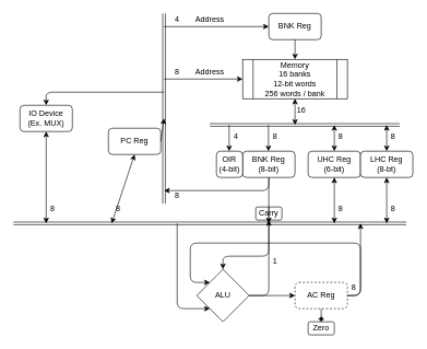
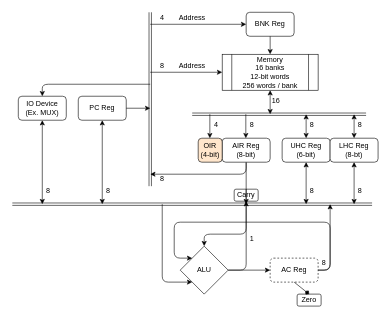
  <mxCell id="0" />
  <mxCell id="1" parent="0" />
  <mxCell id="2" value="ALU" style="rhombus;whiteSpace=wrap;html=1;" parent="1" vertex="1"><mxGeometry x="300" y="410" width="80" height="80" as="geometry" /></mxCell>
  <mxCell id="3" value="" style="endArrow=classic;html=1;rounded=1;exitX=1;exitY=0.5;exitDx=0;exitDy=0;entryX=0;entryY=0;entryDx=0;entryDy=0;curved=0;" parent="1" source="7" target="2" edge="1"><mxGeometry width="50" height="50" relative="1" as="geometry"><mxPoint x="270" y="410" as="sourcePoint" /><mxPoint x="460" y="430" as="targetPoint" /><Array as="points"><mxPoint x="550" y="450" /><mxPoint x="550" y="370" /><mxPoint x="290" y="370" /><mxPoint x="290" y="430" /></Array></mxGeometry></mxCell>
  <mxCell id="4" value="Carry" style="rounded=1;whiteSpace=wrap;html=1;" parent="1" vertex="1"><mxGeometry x="390" y="315" width="40" height="20" as="geometry" /></mxCell>
  <mxCell id="5" value="" style="endArrow=classic;html=1;rounded=1;entryX=0.5;entryY=1;entryDx=0;entryDy=0;exitX=1;exitY=0.5;exitDx=0;exitDy=0;curved=0;" parent="1" source="2" target="4" edge="1"><mxGeometry width="50" height="50" relative="1" as="geometry"><mxPoint x="410" y="460" as="sourcePoint" /><mxPoint x="460" y="410" as="targetPoint" /><Array as="points"><mxPoint x="410" y="450" /></Array></mxGeometry></mxCell>
  <mxCell id="6" value="" style="endArrow=classic;html=1;rounded=1;entryX=0.5;entryY=0;entryDx=0;entryDy=0;exitX=0.5;exitY=0;exitDx=0;exitDy=0;curved=0;" parent="1" source="4" target="2" edge="1"><mxGeometry width="50" height="50" relative="1" as="geometry"><mxPoint x="410" y="460" as="sourcePoint" /><mxPoint x="460" y="410" as="targetPoint" /><Array as="points"><mxPoint x="410" y="390" /><mxPoint x="340" y="390" /></Array></mxGeometry></mxCell>
  <mxCell id="7" value="AC Reg" style="rounded=1;whiteSpace=wrap;html=1;dashed=1;" parent="1" vertex="1"><mxGeometry x="450" y="430" width="80" height="40" as="geometry" /></mxCell>
  <mxCell id="8" value="" style="endArrow=classic;html=1;rounded=0;exitX=1;exitY=0.5;exitDx=0;exitDy=0;entryX=0;entryY=0.5;entryDx=0;entryDy=0;" parent="1" source="2" target="7" edge="1"><mxGeometry width="50" height="50" relative="1" as="geometry"><mxPoint x="410" y="460" as="sourcePoint" /><mxPoint x="460" y="410" as="targetPoint" /></mxGeometry></mxCell>
  <mxCell id="9" value="" style="shape=link;html=1;rounded=0;" parent="1" edge="1"><mxGeometry width="100" relative="1" as="geometry"><mxPoint x="20" y="340" as="sourcePoint" /><mxPoint x="620" y="340" as="targetPoint" /></mxGeometry></mxCell>
  <mxCell id="10" value="" style="endArrow=classic;html=1;rounded=1;entryX=0;entryY=1;entryDx=0;entryDy=0;curved=0;" parent="1" target="2" edge="1"><mxGeometry width="50" height="50" relative="1" as="geometry"><mxPoint x="270" y="340" as="sourcePoint" /><mxPoint x="290" y="470" as="targetPoint" /><Array as="points"><mxPoint x="270" y="470" /></Array></mxGeometry></mxCell>
  <mxCell id="11" value="" style="endArrow=classic;html=1;rounded=1;exitX=1;exitY=0.5;exitDx=0;exitDy=0;curved=0;" parent="1" source="7" edge="1"><mxGeometry width="50" height="50" relative="1" as="geometry"><mxPoint x="390" y="400" as="sourcePoint" /><mxPoint x="550" y="340" as="targetPoint" /><Array as="points"><mxPoint x="550" y="450" /></Array></mxGeometry></mxCell>
  <mxCell id="12" value="UHC Reg&lt;br&gt;(6-bit)" style="rounded=1;whiteSpace=wrap;html=1;" parent="1" vertex="1"><mxGeometry x="470" y="230" width="80" height="40" as="geometry" /></mxCell>
  <mxCell id="13" value="Memory&lt;div&gt;16 banks&lt;/div&gt;&lt;div&gt;12-bit words&lt;/div&gt;&lt;div&gt;256 words / bank&lt;/div&gt;" style="shape=process;whiteSpace=wrap;html=1;backgroundOutline=1;" parent="1" vertex="1"><mxGeometry x="370" y="90" width="160" height="60" as="geometry" /></mxCell>
- <mxCell id="14" value="PC Reg" style="rounded=1;whiteSpace=wrap;html=1;" parent="1" vertex="1"><mxGeometry x="165" y="195" width="80" height="40" as="geometry" /></mxCell>
+ <mxCell id="14" value="PC Reg" style="rounded=1;whiteSpace=wrap;html=1;" parent="1" vertex="1"><mxGeometry x="130" y="160" width="80" height="40" as="geometry" /></mxCell>
  <mxCell id="15" value="LHC Reg&lt;div&gt;(8-bt)&lt;/div&gt;" style="rounded=1;whiteSpace=wrap;html=1;" parent="1" vertex="1"><mxGeometry x="550" y="230" width="80" height="40" as="geometry" /></mxCell>
  <mxCell id="16" value="" style="shape=link;html=1;rounded=0;" parent="1" edge="1"><mxGeometry width="100" relative="1" as="geometry"><mxPoint x="250" y="310" as="sourcePoint" /><mxPoint x="250" y="20" as="targetPoint" /></mxGeometry></mxCell>
  <mxCell id="17" value="" style="endArrow=classic;html=1;rounded=0;" parent="1" target="13" edge="1"><mxGeometry width="50" height="50" relative="1" as="geometry"><mxPoint x="250" y="120" as="sourcePoint" /><mxPoint x="420" y="80" as="targetPoint" /></mxGeometry></mxCell>
  <mxCell id="18" value="8" style="text;html=1;align=center;verticalAlign=middle;whiteSpace=wrap;rounded=0;" parent="1" vertex="1"><mxGeometry x="260" y="102.5" width="20" height="15" as="geometry" /></mxCell>
  <mxCell id="19" value="" style="endArrow=classic;html=1;rounded=0;exitX=1;exitY=0.5;exitDx=0;exitDy=0;" parent="1" source="14" edge="1"><mxGeometry width="50" height="50" relative="1" as="geometry"><mxPoint x="280" y="220" as="sourcePoint" /><mxPoint x="250" y="180" as="targetPoint" /></mxGeometry></mxCell>
  <mxCell id="20" value="16" style="text;html=1;align=center;verticalAlign=middle;whiteSpace=wrap;rounded=0;" parent="1" vertex="1"><mxGeometry x="450" y="160" width="20" height="15" as="geometry" /></mxCell>
  <mxCell id="21" value="" style="endArrow=classic;html=1;rounded=1;exitX=0.25;exitY=1;exitDx=0;exitDy=0;curved=0;" parent="1" edge="1"><mxGeometry width="50" height="50" relative="1" as="geometry"><mxPoint x="410" y="270" as="sourcePoint" /><mxPoint x="250" y="290" as="targetPoint" /><Array as="points"><mxPoint x="410" y="290" /></Array></mxGeometry></mxCell>
  <mxCell id="22" value="" style="endArrow=classic;startArrow=classic;html=1;rounded=0;entryX=0.5;entryY=1;entryDx=0;entryDy=0;" parent="1" target="12" edge="1"><mxGeometry width="50" height="50" relative="1" as="geometry"><mxPoint x="510" y="340" as="sourcePoint" /><mxPoint x="430" y="280" as="targetPoint" /></mxGeometry></mxCell>
  <mxCell id="23" value="" style="endArrow=classic;startArrow=classic;html=1;rounded=0;entryX=0.5;entryY=1;entryDx=0;entryDy=0;" parent="1" target="15" edge="1"><mxGeometry width="50" height="50" relative="1" as="geometry"><mxPoint x="590" y="340" as="sourcePoint" /><mxPoint x="430" y="280" as="targetPoint" /></mxGeometry></mxCell>
  <mxCell id="24" value="" style="endArrow=classic;startArrow=classic;html=1;rounded=0;entryX=0.5;entryY=1;entryDx=0;entryDy=0;" parent="1" target="14" edge="1"><mxGeometry width="50" height="50" relative="1" as="geometry"><mxPoint x="170" y="340" as="sourcePoint" /><mxPoint x="430" y="280" as="targetPoint" /></mxGeometry></mxCell>
  <mxCell id="25" value="8" style="text;html=1;align=center;verticalAlign=middle;whiteSpace=wrap;rounded=0;" parent="1" vertex="1"><mxGeometry x="170" y="310" width="20" height="15" as="geometry" /></mxCell>
  <mxCell id="26" value="8" style="text;html=1;align=center;verticalAlign=middle;whiteSpace=wrap;rounded=0;" parent="1" vertex="1"><mxGeometry x="510" y="310" width="20" height="15" as="geometry" /></mxCell>
  <mxCell id="27" value="8" style="text;html=1;align=center;verticalAlign=middle;whiteSpace=wrap;rounded=0;" parent="1" vertex="1"><mxGeometry x="590" y="310" width="20" height="15" as="geometry" /></mxCell>
  <mxCell id="28" value="8" style="text;html=1;align=center;verticalAlign=middle;whiteSpace=wrap;rounded=0;" parent="1" vertex="1"><mxGeometry x="530" y="430" width="20" height="15" as="geometry" /></mxCell>
  <mxCell id="29" value="1" style="text;html=1;align=center;verticalAlign=middle;whiteSpace=wrap;rounded=0;" parent="1" vertex="1"><mxGeometry x="410" y="390" width="20" height="15" as="geometry" /></mxCell>
- <mxCell id="30" value="Zero" style="rounded=1;whiteSpace=wrap;html=1;" parent="1" vertex="1"><mxGeometry x="470" y="490" width="40" height="20" as="geometry" /></mxCell>
+ <mxCell id="30" value="Zero" style="rounded=1;whiteSpace=wrap;html=1;" parent="1" vertex="1"><mxGeometry x="495" y="490" width="40" height="20" as="geometry" /></mxCell>
  <mxCell id="31" value="" style="endArrow=diamond;html=1;rounded=0;entryX=0.5;entryY=0;entryDx=0;entryDy=0;exitX=0.5;exitY=1;exitDx=0;exitDy=0;" parent="1" source="7" target="30" edge="1"><mxGeometry width="50" height="50" relative="1" as="geometry"><mxPoint x="390" y="370" as="sourcePoint" /><mxPoint x="440" y="320" as="targetPoint" /></mxGeometry></mxCell>
  <mxCell id="32" value="" style="shape=link;html=1;rounded=0;" parent="1" edge="1"><mxGeometry width="100" relative="1" as="geometry"><mxPoint x="320" y="190" as="sourcePoint" /><mxPoint x="610" y="190" as="targetPoint" /></mxGeometry></mxCell>
  <mxCell id="33" value="8" style="text;html=1;align=center;verticalAlign=middle;whiteSpace=wrap;rounded=0;" parent="1" vertex="1"><mxGeometry x="410" y="200" width="20" height="15" as="geometry" /></mxCell>
  <mxCell id="34" value="8" style="text;html=1;align=center;verticalAlign=middle;whiteSpace=wrap;rounded=0;" parent="1" vertex="1"><mxGeometry x="510" y="200" width="20" height="15" as="geometry" /></mxCell>
  <mxCell id="35" value="8" style="text;html=1;align=center;verticalAlign=middle;whiteSpace=wrap;rounded=0;" parent="1" vertex="1"><mxGeometry x="590" y="200" width="20" height="15" as="geometry" /></mxCell>
  <mxCell id="36" value="" style="endArrow=classic;startArrow=classic;html=1;rounded=0;entryX=0.5;entryY=1;entryDx=0;entryDy=0;" parent="1" target="13" edge="1"><mxGeometry width="50" height="50" relative="1" as="geometry"><mxPoint x="450" y="190" as="sourcePoint" /><mxPoint x="450" y="160" as="targetPoint" /></mxGeometry></mxCell>
  <mxCell id="37" value="" style="endArrow=classic;startArrow=classic;html=1;rounded=0;exitX=0.5;exitY=0;exitDx=0;exitDy=0;" parent="1" source="12" edge="1"><mxGeometry width="50" height="50" relative="1" as="geometry"><mxPoint x="460" y="200" as="sourcePoint" /><mxPoint x="510" y="190" as="targetPoint" /></mxGeometry></mxCell>
  <mxCell id="38" value="" style="endArrow=classic;startArrow=classic;html=1;rounded=0;exitX=0.5;exitY=0;exitDx=0;exitDy=0;" parent="1" source="15" edge="1"><mxGeometry width="50" height="50" relative="1" as="geometry"><mxPoint x="520" y="240" as="sourcePoint" /><mxPoint x="590" y="190" as="targetPoint" /></mxGeometry></mxCell>
  <mxCell id="39" value="Address" style="text;html=1;align=center;verticalAlign=middle;whiteSpace=wrap;rounded=0;" parent="1" vertex="1"><mxGeometry x="290" y="100" width="60" height="20" as="geometry" /></mxCell>
  <mxCell id="40" value="" style="endArrow=classic;html=1;rounded=1;entryX=0.5;entryY=0;entryDx=0;entryDy=0;curved=0;" parent="1" target="41" edge="1"><mxGeometry width="50" height="50" relative="1" as="geometry"><mxPoint x="250" y="140" as="sourcePoint" /><mxPoint x="90" y="140" as="targetPoint" /><Array as="points"><mxPoint x="70" y="140" /></Array></mxGeometry></mxCell>
  <mxCell id="41" value="IO Device&lt;div&gt;(Ex. MUX)&lt;/div&gt;" style="rounded=1;whiteSpace=wrap;html=1;" parent="1" vertex="1"><mxGeometry x="30" y="160" width="80" height="40" as="geometry" /></mxCell>
  <mxCell id="42" value="" style="endArrow=classic;startArrow=classic;html=1;rounded=0;entryX=0.5;entryY=1;entryDx=0;entryDy=0;" parent="1" target="41" edge="1"><mxGeometry width="50" height="50" relative="1" as="geometry"><mxPoint x="70" y="340" as="sourcePoint" /><mxPoint x="230" y="210" as="targetPoint" /></mxGeometry></mxCell>
  <mxCell id="43" value="8" style="text;html=1;align=center;verticalAlign=middle;whiteSpace=wrap;rounded=0;" parent="1" vertex="1"><mxGeometry x="70" y="310" width="20" height="15" as="geometry" /></mxCell>
  <mxCell id="44" value="" style="endArrow=classic;html=1;rounded=0;" parent="1" edge="1"><mxGeometry width="50" height="50" relative="1" as="geometry"><mxPoint x="410" y="270" as="sourcePoint" /><mxPoint x="410" y="340" as="targetPoint" /></mxGeometry></mxCell>
  <mxCell id="45" value="8" style="text;html=1;align=center;verticalAlign=middle;whiteSpace=wrap;rounded=0;" parent="1" vertex="1"><mxGeometry x="260" y="290" width="20" height="15" as="geometry" /></mxCell>
- <mxCell id="46" value="BNK Reg&lt;br&gt;(8-bit)" style="rounded=1;whiteSpace=wrap;html=1;" parent="1" vertex="1"><mxGeometry x="370" y="230" width="80" height="40" as="geometry" /></mxCell>
- <mxCell id="47" value="OIR&lt;br&gt;(4-bit)" style="rounded=1;whiteSpace=wrap;html=1;" parent="1" vertex="1"><mxGeometry x="330" y="230" width="40" height="40" as="geometry" /></mxCell>
+ <mxCell id="46" value="AIR Reg&lt;br&gt;(8-bit)" style="rounded=1;whiteSpace=wrap;html=1;" parent="1" vertex="1"><mxGeometry x="370" y="230" width="80" height="40" as="geometry" /></mxCell>
+ <mxCell id="47" value="OIR&lt;br&gt;(4-bit)" style="rounded=1;whiteSpace=wrap;html=1;fillColor=#ffe6cc;" parent="1" vertex="1"><mxGeometry x="330" y="230" width="40" height="40" as="geometry" /></mxCell>
  <mxCell id="48" value="4" style="text;html=1;align=center;verticalAlign=middle;whiteSpace=wrap;rounded=0;" parent="1" vertex="1"><mxGeometry x="350" y="200" width="20" height="15" as="geometry" /></mxCell>
  <mxCell id="49" value="" style="endArrow=classic;html=1;rounded=0;" parent="1" edge="1"><mxGeometry width="50" height="50" relative="1" as="geometry"><mxPoint x="409.43" y="190" as="sourcePoint" /><mxPoint x="409.43" y="230" as="targetPoint" /></mxGeometry></mxCell>
  <mxCell id="50" value="" style="endArrow=classic;html=1;rounded=0;" parent="1" edge="1"><mxGeometry width="50" height="50" relative="1" as="geometry"><mxPoint x="349.43" y="190" as="sourcePoint" /><mxPoint x="349.43" y="230" as="targetPoint" /></mxGeometry></mxCell>
  <mxCell id="51" value="BNK Reg" style="rounded=1;whiteSpace=wrap;html=1;" vertex="1" parent="1"><mxGeometry x="410" y="20" width="80" height="40" as="geometry" /></mxCell>
  <mxCell id="52" value="" style="endArrow=classic;html=1;rounded=0;entryX=0;entryY=0.5;entryDx=0;entryDy=0;" edge="1" parent="1" target="51"><mxGeometry width="50" height="50" relative="1" as="geometry"><mxPoint x="250" y="40" as="sourcePoint" /><mxPoint x="370" y="40" as="targetPoint" /></mxGeometry></mxCell>
  <mxCell id="53" value="4" style="text;html=1;align=center;verticalAlign=middle;whiteSpace=wrap;rounded=0;" vertex="1" parent="1"><mxGeometry x="260" y="22.5" width="20" height="15" as="geometry" /></mxCell>
  <mxCell id="54" value="Address" style="text;html=1;align=center;verticalAlign=middle;whiteSpace=wrap;rounded=0;" vertex="1" parent="1"><mxGeometry x="290" y="20" width="60" height="20" as="geometry" /></mxCell>
  <mxCell id="55" value="" style="endArrow=classic;html=1;rounded=0;" edge="1" parent="1"><mxGeometry width="50" height="50" relative="1" as="geometry"><mxPoint x="450" y="60" as="sourcePoint" /><mxPoint x="450" y="90" as="targetPoint" /></mxGeometry></mxCell>
